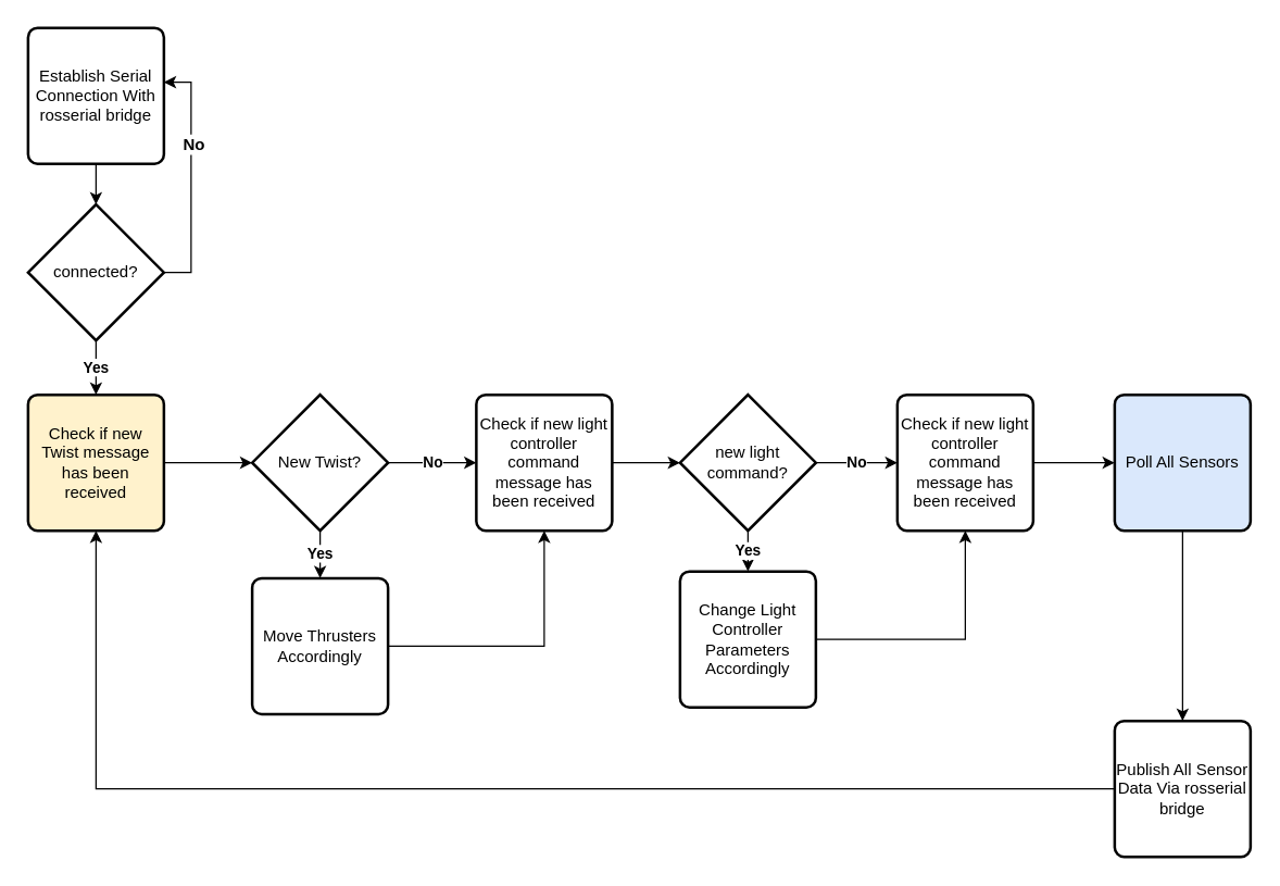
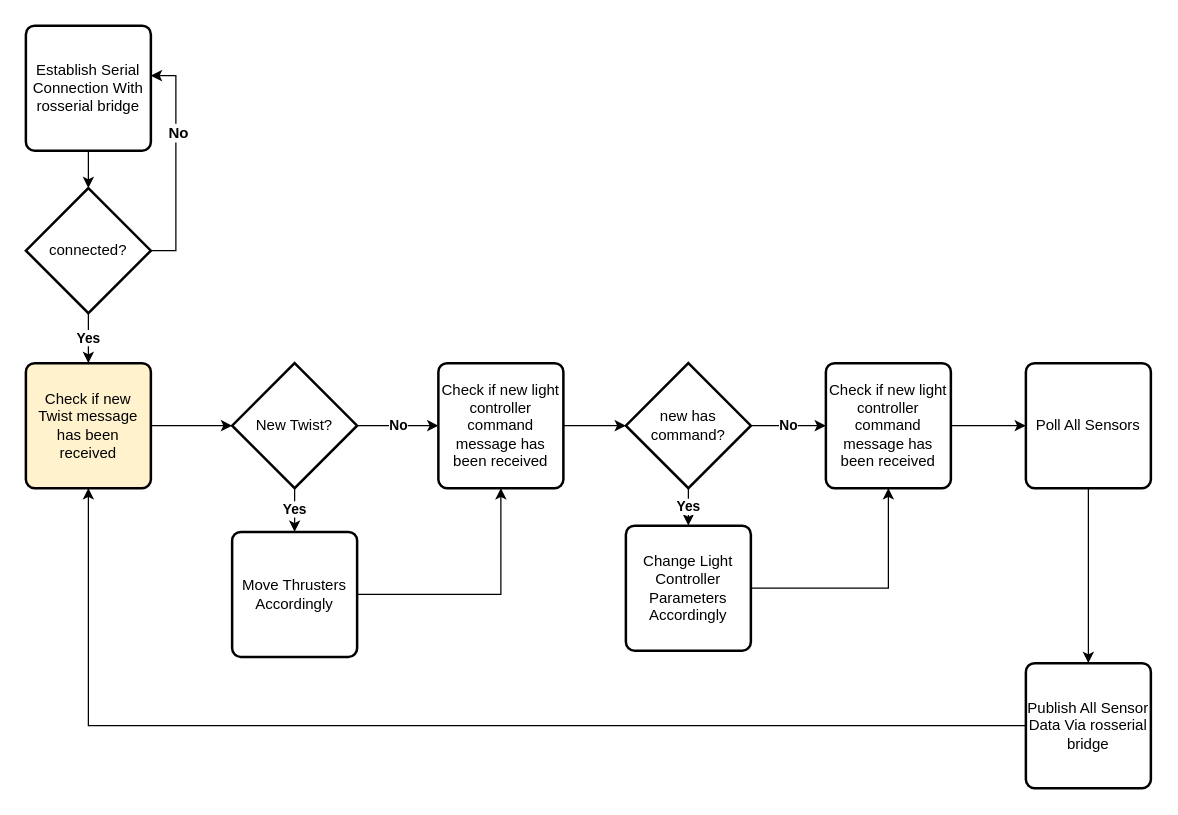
  <mxCell id="0" />
  <mxCell id="1" parent="0" />
  <mxCell id="2" style="edgeStyle=orthogonalEdgeStyle;rounded=0;orthogonalLoop=1;jettySize=auto;html=1;exitX=0.5;exitY=1;exitDx=0;exitDy=0;entryX=0.5;entryY=0;entryDx=0;entryDy=0;entryPerimeter=0;" edge="1" parent="1" source="3" target="7"><mxGeometry relative="1" as="geometry" /></mxCell>
  <mxCell id="3" value="Establish Serial Connection With rosserial bridge" style="rounded=1;whiteSpace=wrap;html=1;absoluteArcSize=1;arcSize=14;strokeWidth=2;" vertex="1" parent="1"><mxGeometry x="20" y="20" width="100" height="100" as="geometry" /></mxCell>
  <mxCell id="4" value="&lt;b&gt;Yes&lt;/b&gt;" style="edgeStyle=orthogonalEdgeStyle;rounded=0;orthogonalLoop=1;jettySize=auto;html=1;exitX=0.5;exitY=1;exitDx=0;exitDy=0;exitPerimeter=0;entryX=0.5;entryY=0;entryDx=0;entryDy=0;" edge="1" parent="1" source="7" target="9"><mxGeometry relative="1" as="geometry" /></mxCell>
  <mxCell id="5" style="edgeStyle=orthogonalEdgeStyle;rounded=0;orthogonalLoop=1;jettySize=auto;html=1;exitX=1;exitY=0.5;exitDx=0;exitDy=0;exitPerimeter=0;entryX=1;entryY=0.4;entryDx=0;entryDy=0;entryPerimeter=0;" edge="1" parent="1" source="7" target="3"><mxGeometry relative="1" as="geometry" /></mxCell>
  <mxCell id="6" value="&lt;b&gt;No&lt;/b&gt;" style="text;html=1;resizable=0;points=[];align=center;verticalAlign=middle;labelBackgroundColor=#ffffff;" vertex="1" connectable="0" parent="5"><mxGeometry x="0.278" y="-1" relative="1" as="geometry"><mxPoint as="offset" /></mxGeometry></mxCell>
  <mxCell id="7" value="connected?" style="strokeWidth=2;html=1;shape=mxgraph.flowchart.decision;whiteSpace=wrap;" vertex="1" parent="1"><mxGeometry x="20" y="150" width="100" height="100" as="geometry" /></mxCell>
  <mxCell id="8" style="edgeStyle=orthogonalEdgeStyle;rounded=0;orthogonalLoop=1;jettySize=auto;html=1;exitX=1;exitY=0.5;exitDx=0;exitDy=0;" edge="1" parent="1" source="9" target="14"><mxGeometry relative="1" as="geometry" /></mxCell>
  <mxCell id="9" value="Check if new Twist message has been received" style="rounded=1;whiteSpace=wrap;html=1;absoluteArcSize=1;arcSize=14;strokeWidth=2;fillColor=#fff2cc;" vertex="1" parent="1"><mxGeometry x="20" y="290" width="100" height="100" as="geometry" /></mxCell>
  <mxCell id="10" style="edgeStyle=orthogonalEdgeStyle;rounded=0;orthogonalLoop=1;jettySize=auto;html=1;exitX=1;exitY=0.5;exitDx=0;exitDy=0;" edge="1" parent="1" source="11" target="19"><mxGeometry relative="1" as="geometry" /></mxCell>
  <mxCell id="11" value="Check if new light controller command message has been received" style="rounded=1;whiteSpace=wrap;html=1;absoluteArcSize=1;arcSize=14;strokeWidth=2;" vertex="1" parent="1"><mxGeometry x="350" y="290" width="100" height="100" as="geometry" /></mxCell>
  <mxCell id="12" value="&lt;b&gt;Yes&lt;/b&gt;" style="edgeStyle=orthogonalEdgeStyle;rounded=0;orthogonalLoop=1;jettySize=auto;html=1;exitX=0.5;exitY=1;exitDx=0;exitDy=0;exitPerimeter=0;" edge="1" parent="1" source="14" target="16"><mxGeometry relative="1" as="geometry" /></mxCell>
  <mxCell id="13" value="&lt;b&gt;No&lt;/b&gt;" style="edgeStyle=orthogonalEdgeStyle;rounded=0;orthogonalLoop=1;jettySize=auto;html=1;exitX=1;exitY=0.5;exitDx=0;exitDy=0;exitPerimeter=0;entryX=0;entryY=0.5;entryDx=0;entryDy=0;" edge="1" parent="1" source="14" target="11"><mxGeometry relative="1" as="geometry" /></mxCell>
  <mxCell id="14" value="New Twist?" style="strokeWidth=2;html=1;shape=mxgraph.flowchart.decision;whiteSpace=wrap;" vertex="1" parent="1"><mxGeometry x="185" y="290" width="100" height="100" as="geometry" /></mxCell>
  <mxCell id="15" style="edgeStyle=orthogonalEdgeStyle;rounded=0;orthogonalLoop=1;jettySize=auto;html=1;exitX=1;exitY=0.5;exitDx=0;exitDy=0;entryX=0.5;entryY=1;entryDx=0;entryDy=0;" edge="1" parent="1" source="16" target="11"><mxGeometry relative="1" as="geometry" /></mxCell>
  <mxCell id="16" value="Move Thrusters Accordingly" style="rounded=1;whiteSpace=wrap;html=1;absoluteArcSize=1;arcSize=14;strokeWidth=2;" vertex="1" parent="1"><mxGeometry x="185" y="425" width="100" height="100" as="geometry" /></mxCell>
  <mxCell id="17" value="&lt;b&gt;Yes&lt;/b&gt;" style="edgeStyle=orthogonalEdgeStyle;rounded=0;orthogonalLoop=1;jettySize=auto;html=1;exitX=0.5;exitY=1;exitDx=0;exitDy=0;exitPerimeter=0;" edge="1" parent="1" source="19" target="23"><mxGeometry relative="1" as="geometry" /></mxCell>
  <mxCell id="18" value="&lt;b&gt;No&lt;/b&gt;" style="edgeStyle=orthogonalEdgeStyle;rounded=0;orthogonalLoop=1;jettySize=auto;html=1;exitX=1;exitY=0.5;exitDx=0;exitDy=0;exitPerimeter=0;" edge="1" parent="1" source="19" target="21"><mxGeometry relative="1" as="geometry" /></mxCell>
- <mxCell id="19" value="new light command?" style="strokeWidth=2;html=1;shape=mxgraph.flowchart.decision;whiteSpace=wrap;" vertex="1" parent="1"><mxGeometry x="500" y="290" width="100" height="100" as="geometry" /></mxCell>
+ <mxCell id="19" value="new has command?" style="strokeWidth=2;html=1;shape=mxgraph.flowchart.decision;whiteSpace=wrap;" vertex="1" parent="1"><mxGeometry x="500" y="290" width="100" height="100" as="geometry" /></mxCell>
  <mxCell id="20" style="edgeStyle=orthogonalEdgeStyle;rounded=0;orthogonalLoop=1;jettySize=auto;html=1;exitX=1;exitY=0.5;exitDx=0;exitDy=0;entryX=0;entryY=0.5;entryDx=0;entryDy=0;" edge="1" parent="1" source="21" target="25"><mxGeometry relative="1" as="geometry" /></mxCell>
  <mxCell id="21" value="Check if new light controller command message has been received" style="rounded=1;whiteSpace=wrap;html=1;absoluteArcSize=1;arcSize=14;strokeWidth=2;" vertex="1" parent="1"><mxGeometry x="660" y="290" width="100" height="100" as="geometry" /></mxCell>
  <mxCell id="22" style="edgeStyle=orthogonalEdgeStyle;rounded=0;orthogonalLoop=1;jettySize=auto;html=1;exitX=1;exitY=0.5;exitDx=0;exitDy=0;" edge="1" parent="1" source="23" target="21"><mxGeometry relative="1" as="geometry" /></mxCell>
  <mxCell id="23" value="Change Light Controller Parameters Accordingly" style="rounded=1;whiteSpace=wrap;html=1;absoluteArcSize=1;arcSize=14;strokeWidth=2;" vertex="1" parent="1"><mxGeometry x="500" y="420" width="100" height="100" as="geometry" /></mxCell>
  <mxCell id="24" style="edgeStyle=orthogonalEdgeStyle;rounded=0;orthogonalLoop=1;jettySize=auto;html=1;exitX=0.5;exitY=1;exitDx=0;exitDy=0;" edge="1" parent="1" source="25" target="27"><mxGeometry relative="1" as="geometry" /></mxCell>
- <mxCell id="25" value="Poll All Sensors" style="rounded=1;whiteSpace=wrap;html=1;absoluteArcSize=1;arcSize=14;strokeWidth=2;fillColor=#dae8fc;" vertex="1" parent="1"><mxGeometry x="820" y="290" width="100" height="100" as="geometry" /></mxCell>
+ <mxCell id="25" value="Poll All Sensors" style="rounded=1;whiteSpace=wrap;html=1;absoluteArcSize=1;arcSize=14;strokeWidth=2;" vertex="1" parent="1"><mxGeometry x="820" y="290" width="100" height="100" as="geometry" /></mxCell>
  <mxCell id="26" style="edgeStyle=orthogonalEdgeStyle;rounded=0;orthogonalLoop=1;jettySize=auto;html=1;exitX=0;exitY=0.5;exitDx=0;exitDy=0;" edge="1" parent="1" source="27" target="9"><mxGeometry relative="1" as="geometry" /></mxCell>
  <mxCell id="27" value="Publish All Sensor Data Via rosserial bridge" style="rounded=1;whiteSpace=wrap;html=1;absoluteArcSize=1;arcSize=14;strokeWidth=2;" vertex="1" parent="1"><mxGeometry x="820" y="530" width="100" height="100" as="geometry" /></mxCell>
